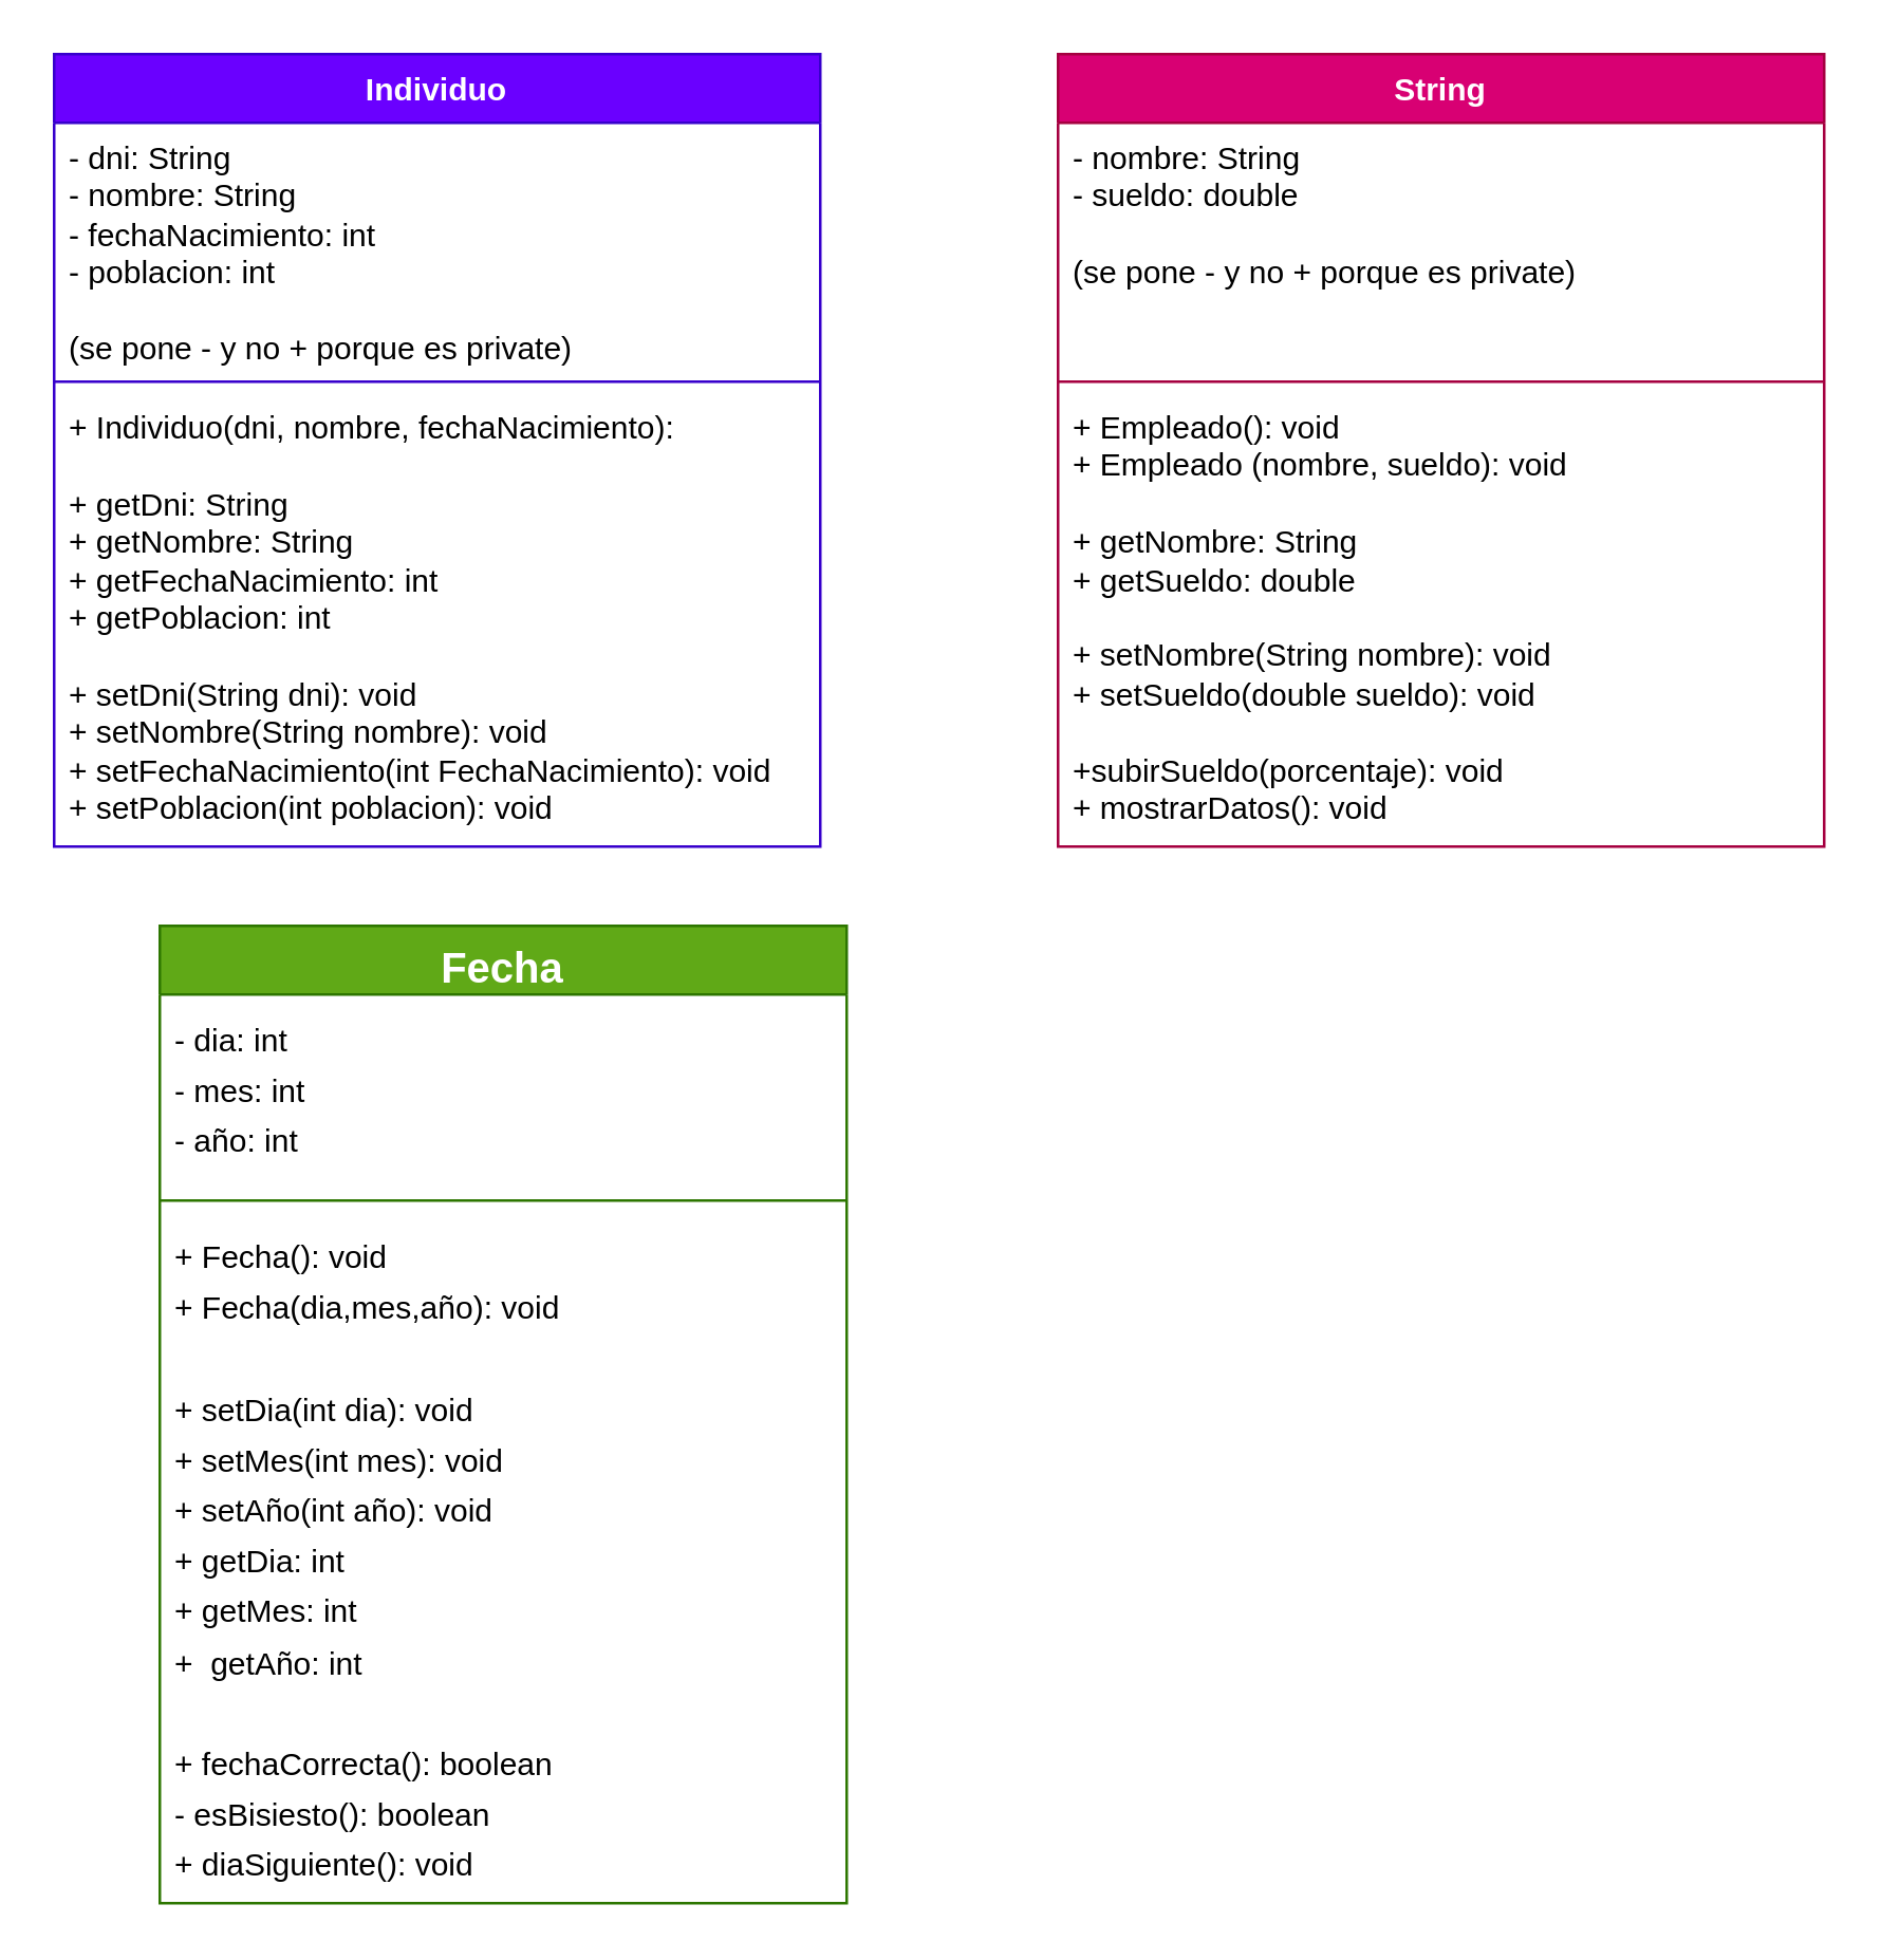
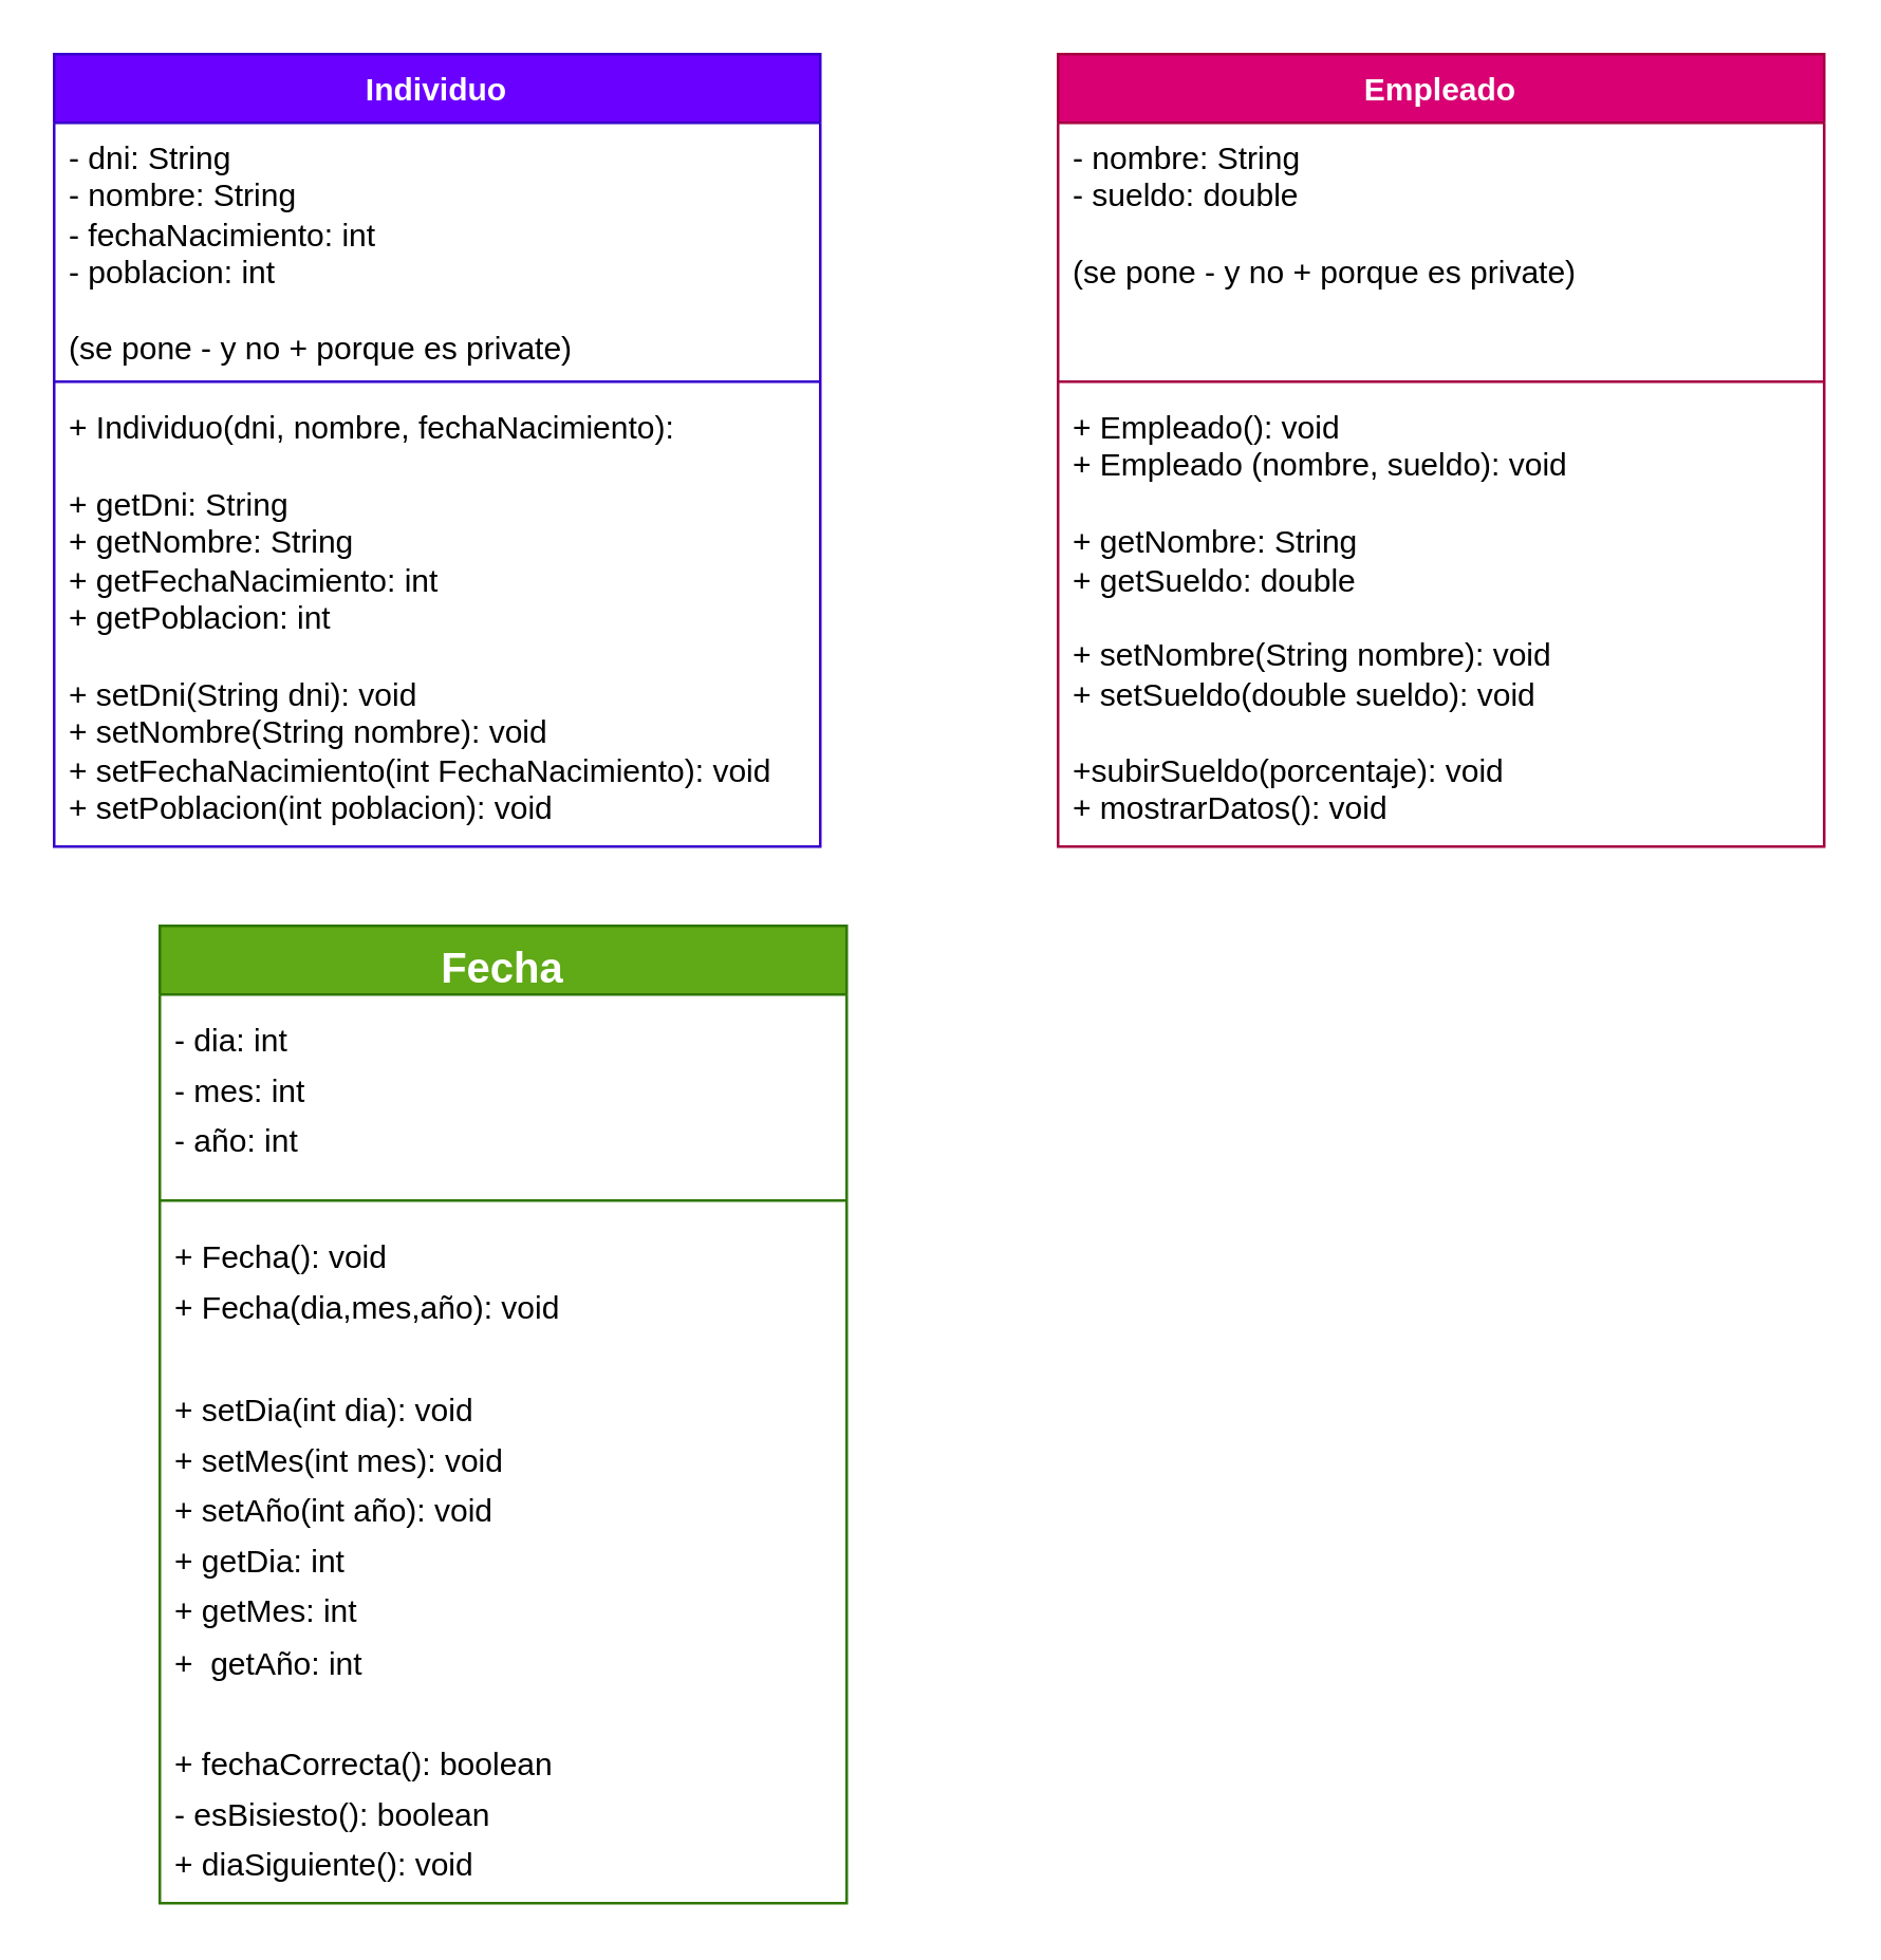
  <mxCell id="0" />
  <mxCell id="1" parent="0" />
  <mxCell id="2" value="Individuo" style="swimlane;fontStyle=1;align=center;verticalAlign=top;childLayout=stackLayout;horizontal=1;startSize=26;horizontalStack=0;resizeParent=1;resizeParentMax=0;resizeLast=0;collapsible=1;marginBottom=0;whiteSpace=wrap;html=1;fillColor=#6a00ff;fontColor=#ffffff;strokeColor=#3700CC;" vertex="1" parent="1"><mxGeometry x="20" y="20" width="290" height="300" as="geometry"><mxRectangle x="330" y="380" width="70" height="30" as="alternateBounds" /></mxGeometry></mxCell>
  <mxCell id="3" value="- dni: String&lt;br&gt;- nombre: String&lt;br&gt;- fechaNacimiento: int&lt;br&gt;- poblacion: int&lt;br&gt;&lt;br&gt;(se pone - y no + porque es private)" style="text;strokeColor=none;fillColor=none;align=left;verticalAlign=top;spacingLeft=4;spacingRight=4;overflow=hidden;rotatable=0;points=[[0,0.5],[1,0.5]];portConstraint=eastwest;whiteSpace=wrap;html=1;" vertex="1" parent="2"><mxGeometry y="26" width="290" height="94" as="geometry" /></mxCell>
  <mxCell id="4" value="" style="line;strokeWidth=1;fillColor=none;align=left;verticalAlign=middle;spacingTop=-1;spacingLeft=3;spacingRight=3;rotatable=0;labelPosition=right;points=[];portConstraint=eastwest;strokeColor=inherit;" vertex="1" parent="2"><mxGeometry y="120" width="290" height="8" as="geometry" /></mxCell>
  <mxCell id="5" value="+ Individuo(dni, nombre, fechaNacimiento):&lt;br&gt;&lt;br&gt;+ getDni: String&lt;br&gt;+ getNombre: String&lt;br&gt;+ getFechaNacimiento: int&lt;br&gt;+ getPoblacion: int&lt;br&gt;&lt;br&gt;+ setDni(String dni): void&lt;br&gt;+ setNombre(String nombre): void&lt;br&gt;+ setFechaNacimiento(int FechaNacimiento): void&lt;br&gt;+ setPoblacion(int poblacion): void" style="text;strokeColor=none;fillColor=none;align=left;verticalAlign=top;spacingLeft=4;spacingRight=4;overflow=hidden;rotatable=0;points=[[0,0.5],[1,0.5]];portConstraint=eastwest;whiteSpace=wrap;html=1;" vertex="1" parent="2"><mxGeometry y="128" width="290" height="172" as="geometry" /></mxCell>
- <mxCell id="6" value="String" style="swimlane;fontStyle=1;align=center;verticalAlign=top;childLayout=stackLayout;horizontal=1;startSize=26;horizontalStack=0;resizeParent=1;resizeParentMax=0;resizeLast=0;collapsible=1;marginBottom=0;whiteSpace=wrap;html=1;fillColor=#d80073;strokeColor=#A50040;fontColor=#ffffff;" vertex="1" parent="1"><mxGeometry x="400" y="20" width="290" height="300" as="geometry"><mxRectangle x="330" y="380" width="70" height="30" as="alternateBounds" /></mxGeometry></mxCell>
+ <mxCell id="6" value="Empleado" style="swimlane;fontStyle=1;align=center;verticalAlign=top;childLayout=stackLayout;horizontal=1;startSize=26;horizontalStack=0;resizeParent=1;resizeParentMax=0;resizeLast=0;collapsible=1;marginBottom=0;whiteSpace=wrap;html=1;fillColor=#d80073;strokeColor=#A50040;fontColor=#ffffff;" vertex="1" parent="1"><mxGeometry x="400" y="20" width="290" height="300" as="geometry"><mxRectangle x="330" y="380" width="70" height="30" as="alternateBounds" /></mxGeometry></mxCell>
  <mxCell id="7" value="- nombre: String&lt;br&gt;- sueldo: double&lt;br&gt;&lt;br&gt;(se pone - y no + porque es private)" style="text;strokeColor=none;fillColor=none;align=left;verticalAlign=top;spacingLeft=4;spacingRight=4;overflow=hidden;rotatable=0;points=[[0,0.5],[1,0.5]];portConstraint=eastwest;whiteSpace=wrap;html=1;" vertex="1" parent="6"><mxGeometry y="26" width="290" height="94" as="geometry" /></mxCell>
  <mxCell id="8" value="" style="line;strokeWidth=1;fillColor=none;align=left;verticalAlign=middle;spacingTop=-1;spacingLeft=3;spacingRight=3;rotatable=0;labelPosition=right;points=[];portConstraint=eastwest;strokeColor=inherit;" vertex="1" parent="6"><mxGeometry y="120" width="290" height="8" as="geometry" /></mxCell>
  <mxCell id="9" value="+ Empleado(): void&lt;br&gt;+ Empleado (nombre, sueldo): void&lt;br&gt;&lt;br&gt;+ getNombre: String&lt;br&gt;+ getSueldo: double&lt;br&gt;&lt;br&gt;+ setNombre(String nombre): void&lt;br&gt;+ setSueldo(double sueldo): void&lt;br&gt;&lt;br&gt;+subirSueldo(porcentaje): void&lt;br&gt;+ mostrarDatos(): void" style="text;strokeColor=none;fillColor=none;align=left;verticalAlign=top;spacingLeft=4;spacingRight=4;overflow=hidden;rotatable=0;points=[[0,0.5],[1,0.5]];portConstraint=eastwest;whiteSpace=wrap;html=1;" vertex="1" parent="6"><mxGeometry y="128" width="290" height="172" as="geometry" /></mxCell>
  <mxCell id="10" value="Fecha" style="swimlane;fontStyle=1;align=center;verticalAlign=top;childLayout=stackLayout;horizontal=1;startSize=26;horizontalStack=0;resizeParent=1;resizeParentMax=0;resizeLast=0;collapsible=1;marginBottom=0;whiteSpace=wrap;html=1;fontSize=16;fillColor=#60a917;fontColor=#ffffff;strokeColor=#2D7600;" vertex="1" parent="1"><mxGeometry x="60" y="350" width="260" height="370" as="geometry" /></mxCell>
  <mxCell id="11" value="&lt;font style=&quot;font-size: 12px;&quot;&gt;- dia: int&lt;br&gt;- mes: int&amp;nbsp;&lt;br&gt;- año: int&lt;/font&gt;" style="text;strokeColor=none;fillColor=none;align=left;verticalAlign=top;spacingLeft=4;spacingRight=4;overflow=hidden;rotatable=0;points=[[0,0.5],[1,0.5]];portConstraint=eastwest;whiteSpace=wrap;html=1;fontSize=16;" vertex="1" parent="10"><mxGeometry y="26" width="260" height="74" as="geometry" /></mxCell>
  <mxCell id="12" value="" style="line;strokeWidth=1;fillColor=none;align=left;verticalAlign=middle;spacingTop=-1;spacingLeft=3;spacingRight=3;rotatable=0;labelPosition=right;points=[];portConstraint=eastwest;strokeColor=inherit;fontSize=16;" vertex="1" parent="10"><mxGeometry y="100" width="260" height="8" as="geometry" /></mxCell>
  <mxCell id="13" value="&lt;span style=&quot;font-size: 12px;&quot;&gt;+ Fecha(): void&lt;br&gt;+ Fecha(dia,mes,año): void&lt;br&gt;&lt;br&gt;+ setDia(int dia): void&amp;nbsp;&lt;br&gt;+ setMes(int mes): void&lt;br&gt;+ setAño(int año): void&lt;br&gt;+ getDia: int&lt;br&gt;+ getMes: int&lt;br&gt;+&amp;nbsp; getAño: int&lt;br&gt;&lt;br&gt;+ fechaCorrecta(): boolean&lt;br&gt;- esBisiesto(): boolean&lt;br&gt;+ diaSiguiente(): void&lt;br&gt;&lt;/span&gt;" style="text;strokeColor=none;fillColor=none;align=left;verticalAlign=top;spacingLeft=4;spacingRight=4;overflow=hidden;rotatable=0;points=[[0,0.5],[1,0.5]];portConstraint=eastwest;whiteSpace=wrap;html=1;fontSize=16;" vertex="1" parent="10"><mxGeometry y="108" width="260" height="262" as="geometry" /></mxCell>
